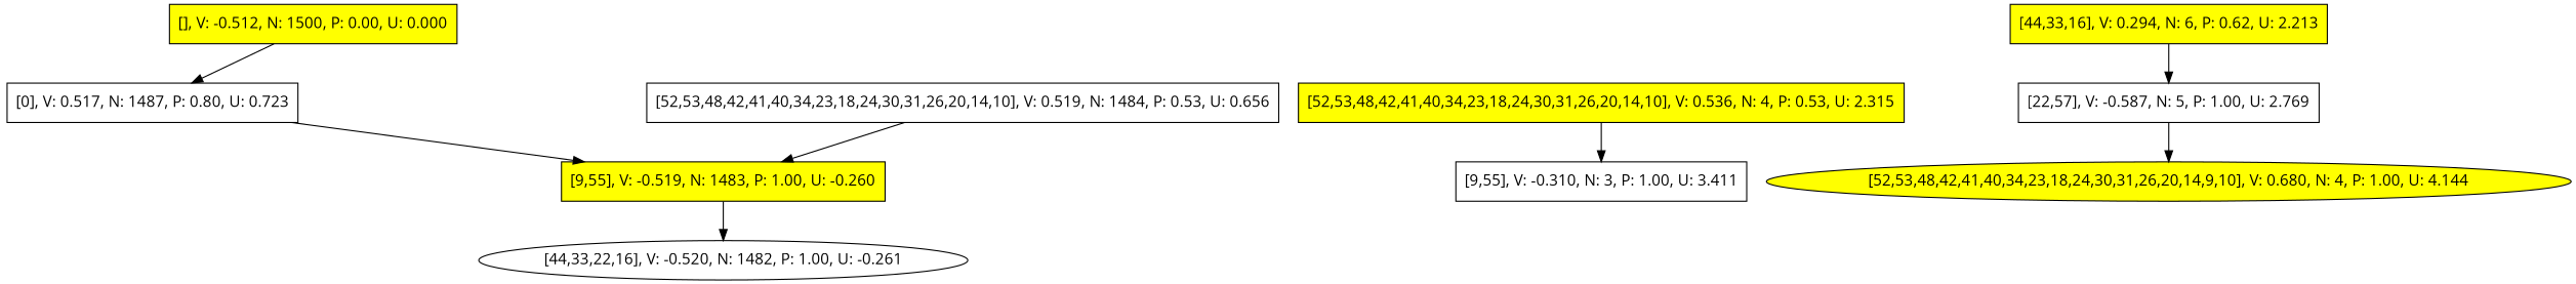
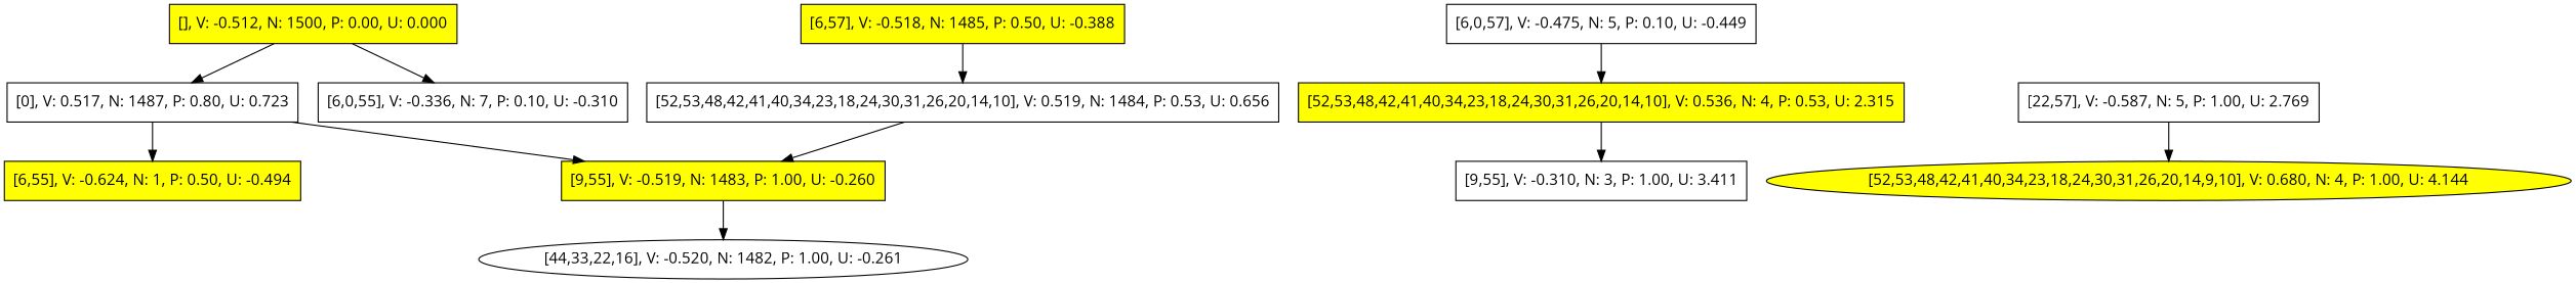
  digraph {
    fontname="Open Sans"
    node [fontname="Open Sans" shape=box]
    edge [fontname="Open Sans"]
    n1 [fillcolor=yellow label="[], V: -0.512, N: 1500, P: 0.00, U: 0.000" style=filled]
    n2 [label="[0], V: 0.517, N: 1487, P: 0.80, U: 0.723"]
+   n3 [label="[6,0,55], V: -0.336, N: 7, P: 0.10, U: -0.310"]
+   n4 [fillcolor=yellow label="[6,55], V: -0.624, N: 1, P: 0.50, U: -0.494" style=filled]
    n5 [fillcolor=yellow label="[9,55], V: -0.519, N: 1483, P: 1.00, U: -0.260" style=filled]
+   n6 [label="[6,0,57], V: -0.475, N: 5, P: 0.10, U: -0.449"]
    n7 [fillcolor=yellow label="[52,53,48,42,41,40,34,23,18,24,30,31,26,20,14,10], V: 0.536, N: 4, P: 0.53, U: 2.315" style=filled]
+   n8 [fillcolor=yellow label="[6,57], V: -0.518, N: 1485, P: 0.50, U: -0.388" style=filled]
    n9 [label="[52,53,48,42,41,40,34,23,18,24,30,31,26,20,14,10], V: 0.519, N: 1484, P: 0.53, U: 0.656"]
    n10 [label="[44,33,22,16], V: -0.520, N: 1482, P: 1.00, U: -0.261" shape=ellipse]
    n11 [label="[9,55], V: -0.310, N: 3, P: 1.00, U: 3.411"]
-   n12 [fillcolor=yellow label="[44,33,16], V: 0.294, N: 6, P: 0.62, U: 2.213" style=filled]
    n13 [label="[22,57], V: -0.587, N: 5, P: 1.00, U: 2.769"]
    n14 [fillcolor=yellow label="[52,53,48,42,41,40,34,23,18,24,30,31,26,20,14,9,10], V: 0.680, N: 4, P: 1.00, U: 4.144" shape=ellipse style=filled]
    n1 -> n2
+   n1 -> n3
+   n2 -> n4
    n2 -> n5
    n5 -> n10
+   n6 -> n7
    n7 -> n11
+   n8 -> n9
    n9 -> n5
-   n12 -> n13
    n13 -> n14
  }
